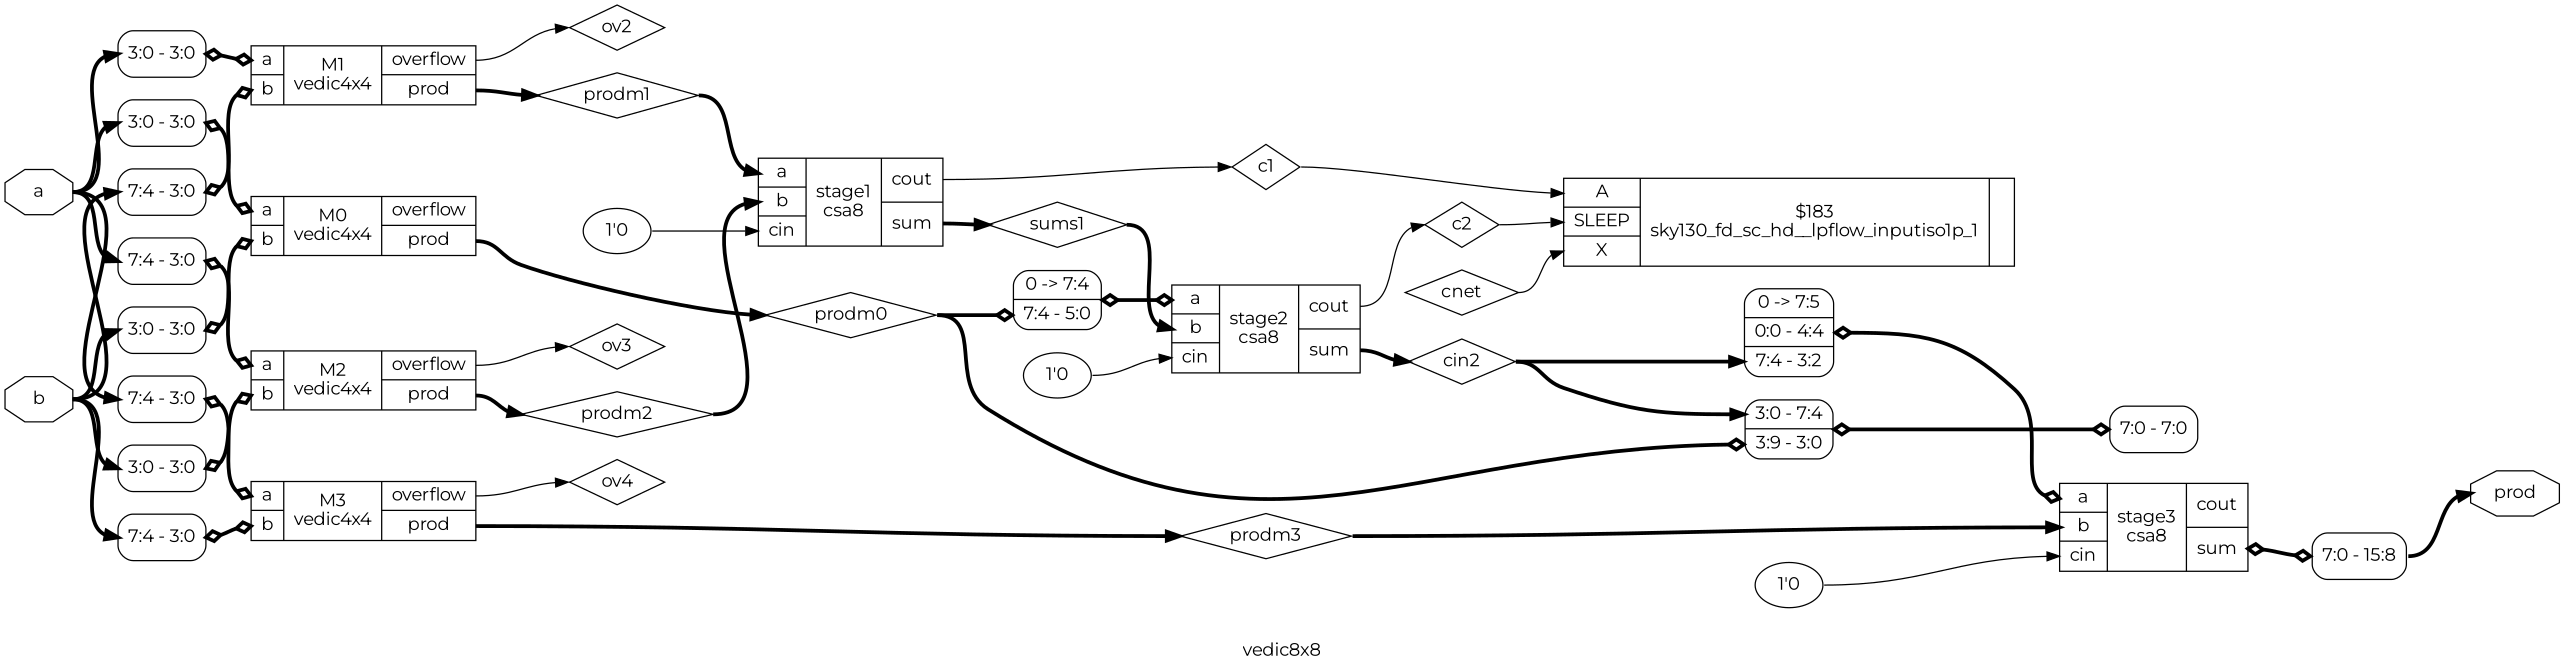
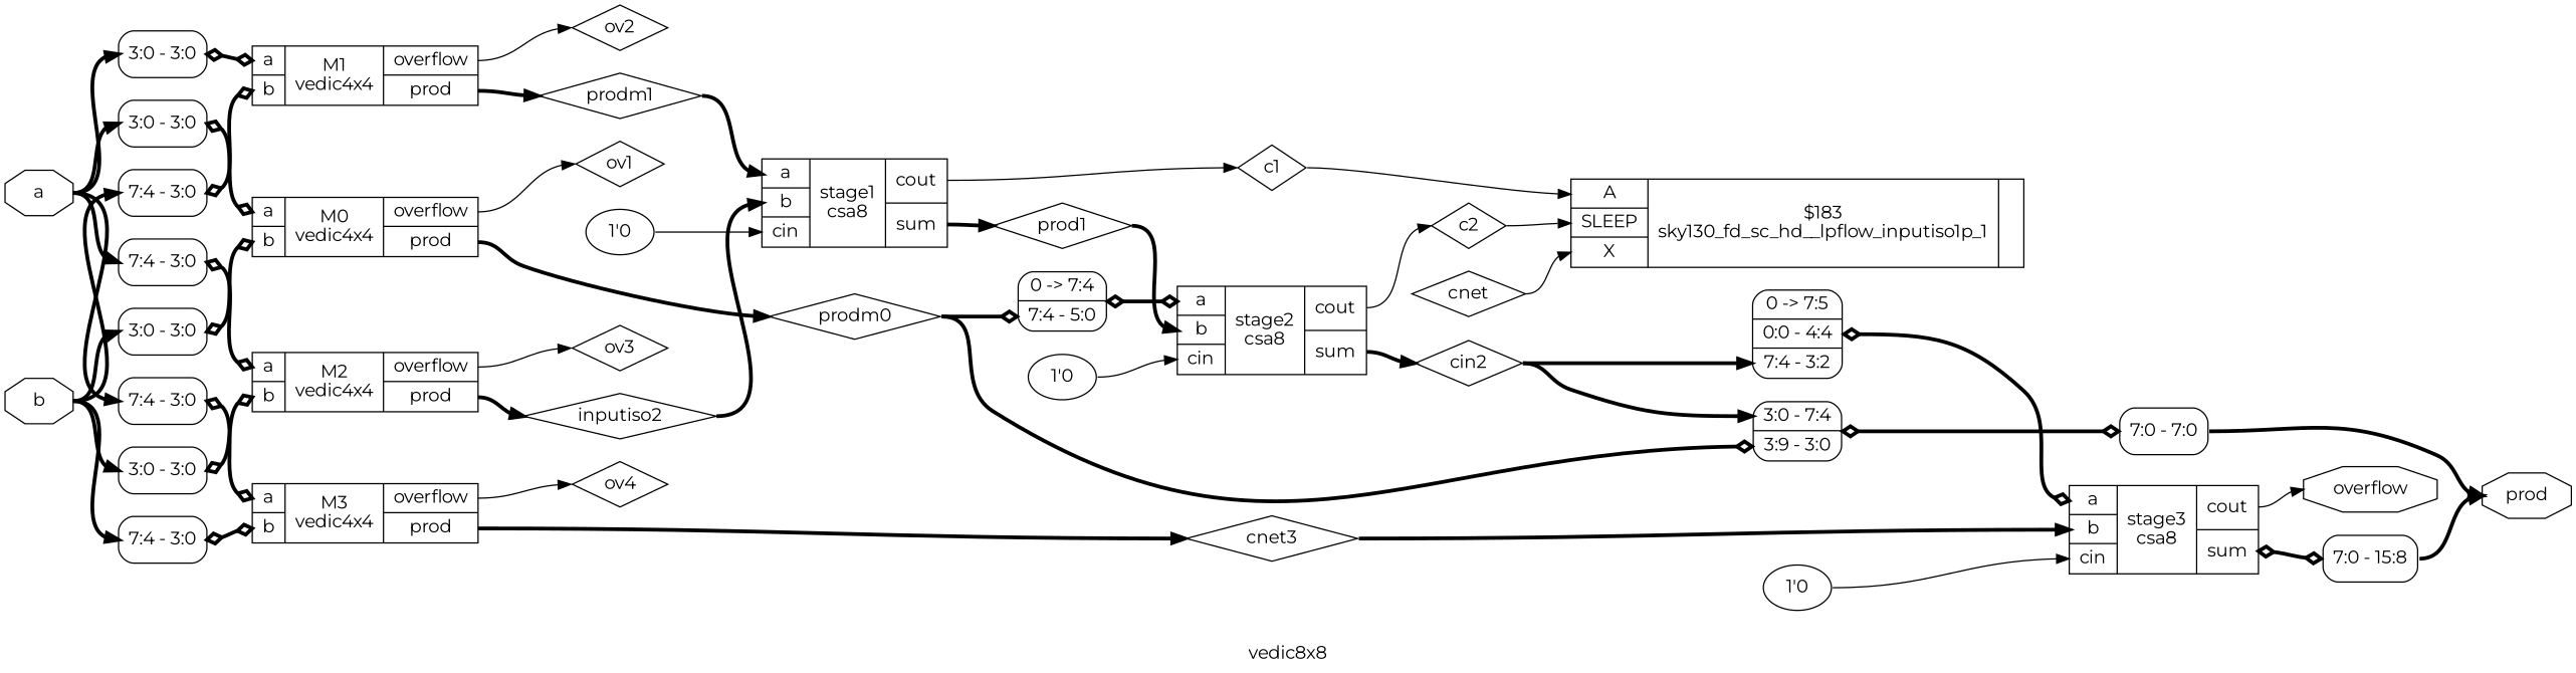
  digraph {
    fontname=Montserrat
    label=vedic8x8
    rankdir=LR
    remincross=true
    node [color=black fontcolor=black fontname=Montserrat shape=record]
    edge [color=black fontcolor=black fontname=Montserrat headport=w style="setlinewidth(3)" tailport=e]
    n1 [label=a shape=octagon]
    n2 [label="<s0> 3:0 - 3:0 " style=rounded]
    n3 [label="<s0> 3:0 - 3:0 " style=rounded]
    n4 [label="<s0> 7:4 - 3:0 " style=rounded]
    n5 [label="<s0> 7:4 - 3:0 " style=rounded]
    n6 [label="{{<p1> a|<p2> b}|M0\nvedic4x4|{<p10> overflow|<p11> prod}}" color="" fontcolor=""]
    n7 [label="{{<p1> a|<p2> b}|M1\nvedic4x4|{<p10> overflow|<p11> prod}}" color="" fontcolor=""]
    n8 [label="{{<p1> a|<p2> b}|M2\nvedic4x4|{<p10> overflow|<p11> prod}}" color="" fontcolor=""]
    n9 [label="{{<p1> a|<p2> b}|M3\nvedic4x4|{<p10> overflow|<p11> prod}}" color="" fontcolor=""]
    n10 [label=b shape=octagon]
    n11 [label="<s0> 3:0 - 3:0 " style=rounded]
    n12 [label="<s0> 7:4 - 3:0 " style=rounded]
    n13 [label="<s0> 3:0 - 3:0 " style=rounded]
    n14 [label="<s0> 7:4 - 3:0 " style=rounded]
    n15 [label=c1 shape=diamond]
    n16 [label="{{<p18> A|<p19> SLEEP|<p20> X}|$183\nsky130_fd_sc_hd__lpflow_inputiso1p_1|{}}" color="" fontcolor=""]
    n17 [label=c2 shape=diamond]
    n18 [label=cnet shape=diamond]
    n19 [label="0 -&gt; 7:5 |<s1> 0:0 - 4:4 |<s0> 7:4 - 3:2 " style=rounded]
    n20 [label="{{<p1> a|<p2> b|<p26> cin}|stage3\ncsa8|{<p27> cout|<p28> sum}}" color="" fontcolor=""]
+   n21 [label=ov1 shape=diamond]
    n22 [label=ov2 shape=diamond]
    n23 [label=ov3 shape=diamond]
    n24 [label=ov4 shape=diamond]
+   n25 [label=overflow shape=octagon]
    n26 [label=prod shape=octagon]
    n27 [label=prodm0 shape=diamond]
    n28 [label="0 -&gt; 7:4 |<s0> 7:4 - 5:0 " style=rounded]
    n29 [label="<s1> 3:0 - 7:4 |<s0> 3:9 - 3:0 " style=rounded]
    n30 [label="{{<p1> a|<p2> b|<p26> cin}|stage2\ncsa8|{<p27> cout|<p28> sum}}" color="" fontcolor=""]
    n31 [label="<s0> 7:0 - 7:0 " style=rounded]
    n32 [label=prodm1 shape=diamond]
    n33 [label="{{<p1> a|<p2> b|<p26> cin}|stage1\ncsa8|{<p27> cout|<p28> sum}}" color="" fontcolor=""]
-   n34 [label=sums1 shape=diamond]
-   n35 [label=prodm2 shape=diamond]
-   n36 [label=prodm3 shape=diamond]
+   n34 [label=prod1 shape=diamond]
+   n35 [label=inputiso2 shape=diamond]
+   n36 [label=cnet3 shape=diamond]
    n37 [label="<s0> 7:0 - 15:8 " style=rounded]
    n38 [label=cin2 shape=diamond]
    n39 [label="1'0" color="" fontcolor="" shape=""]
    n40 [label="1'0" color="" fontcolor="" shape=""]
    n41 [label="1'0" color="" fontcolor="" shape=""]
    n1 -> n2 [headport="s0:w"]
    n1 -> n3 [headport="s0:w"]
    n1 -> n4 [headport="s0:w"]
    n1 -> n5 [headport="s0:w"]
    n2 -> n6 [arrowhead=odiamond arrowtail=odiamond dir=both headport="p1:w"]
    n3 -> n7 [arrowhead=odiamond arrowtail=odiamond dir=both headport="p1:w"]
    n4 -> n8 [arrowhead=odiamond arrowtail=odiamond dir=both headport="p1:w"]
    n5 -> n9 [arrowhead=odiamond arrowtail=odiamond dir=both headport="p1:w"]
+   n6 -> n21 [tailport="p10:e" style=""]
    n6 -> n27 [tailport="p11:e"]
    n7 -> n22 [tailport="p10:e" style=""]
    n7 -> n32 [tailport="p11:e"]
    n8 -> n23 [tailport="p10:e" style=""]
    n8 -> n35 [tailport="p11:e"]
    n9 -> n24 [tailport="p10:e" style=""]
    n9 -> n36 [tailport="p11:e"]
    n10 -> n11 [headport="s0:w"]
    n10 -> n12 [headport="s0:w"]
    n10 -> n13 [headport="s0:w"]
    n10 -> n14 [headport="s0:w"]
    n11 -> n6 [arrowhead=odiamond arrowtail=odiamond dir=both headport="p2:w"]
    n12 -> n7 [arrowhead=odiamond arrowtail=odiamond dir=both headport="p2:w"]
    n13 -> n8 [arrowhead=odiamond arrowtail=odiamond dir=both headport="p2:w"]
    n14 -> n9 [arrowhead=odiamond arrowtail=odiamond dir=both headport="p2:w"]
    n15 -> n16 [headport="p18:w" style=""]
    n17 -> n16 [headport="p19:w" style=""]
    n18 -> n16 [headport="p20:w" style=""]
    n19 -> n20 [arrowhead=odiamond arrowtail=odiamond dir=both headport="p1:w"]
+   n20 -> n25 [tailport="p27:e" style=""]
    n20 -> n37 [arrowhead=odiamond arrowtail=odiamond dir=both tailport="p28:e"]
    n27 -> n28 [arrowhead=odiamond headport="s0:w"]
    n27 -> n29 [arrowhead=odiamond headport="s0:w"]
    n28 -> n30 [arrowhead=odiamond arrowtail=odiamond dir=both headport="p1:w"]
    n29 -> n31 [arrowhead=odiamond arrowtail=odiamond dir=both]
    n30 -> n17 [tailport="p27:e" style=""]
    n30 -> n38 [tailport="p28:e"]
+   n31 -> n26 [tailport="s0:e"]
    n32 -> n33 [headport="p1:w"]
    n33 -> n15 [tailport="p27:e" style=""]
    n33 -> n34 [tailport="p28:e"]
    n34 -> n30 [headport="p2:w"]
    n35 -> n33 [headport="p2:w"]
    n36 -> n20 [headport="p2:w"]
    n37 -> n26 [tailport="s0:e"]
    n38 -> n19 [headport="s0:w"]
    n38 -> n29 [headport="s1:w"]
    n39 -> n33 [headport="p26:w" style=""]
    n40 -> n30 [headport="p26:w" style=""]
    n41 -> n20 [headport="p26:w" style=""]
  }
